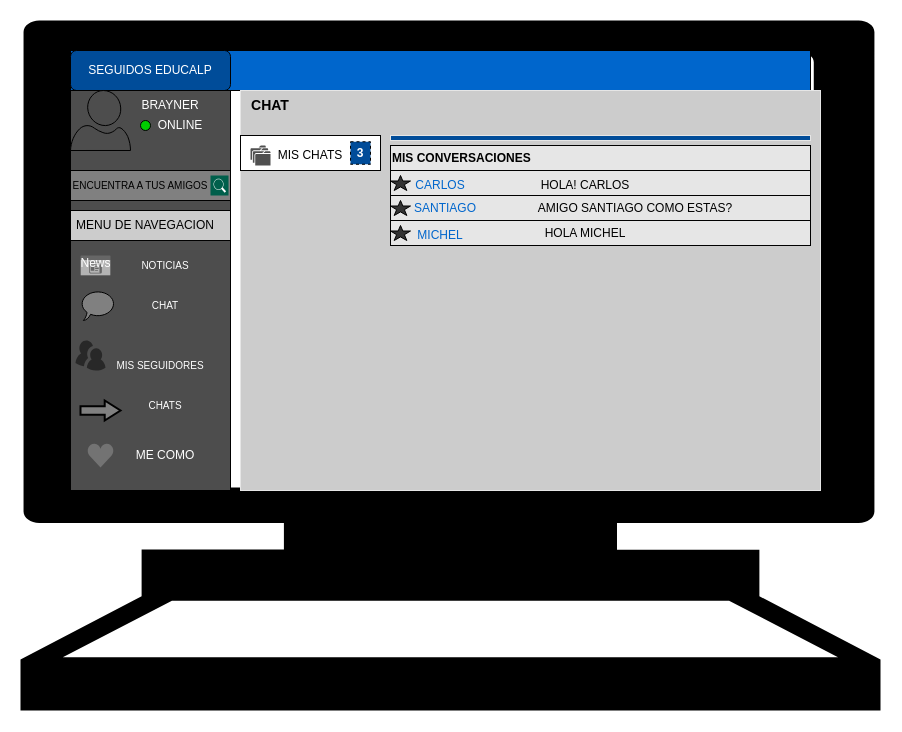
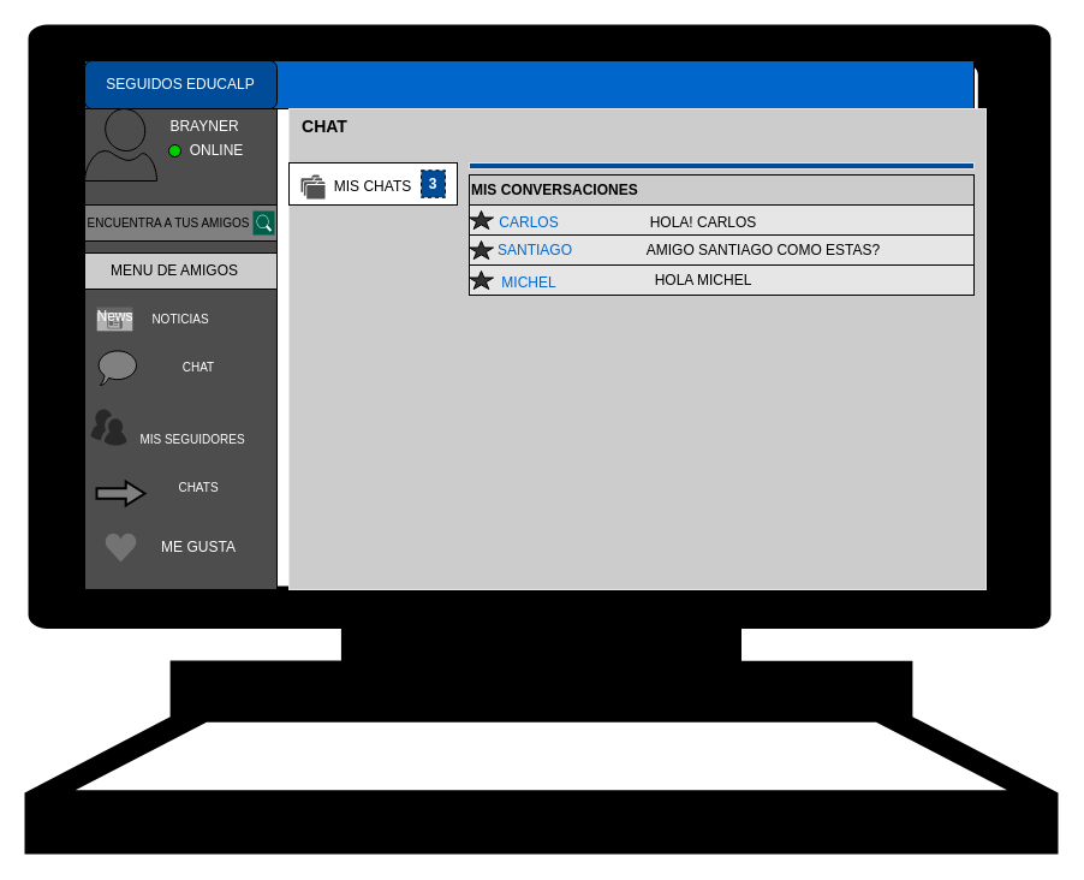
  <mxCell id="0" />
  <mxCell id="1" parent="0" />
  <mxCell id="2" value="" style="shape=mxgraph.signs.tech.computer;html=1;pointerEvents=1;fillColor=#000000;strokeColor=none;verticalLabelPosition=bottom;verticalAlign=top;align=center;" vertex="1" parent="1"><mxGeometry x="20" y="20" width="860" height="690" as="geometry" /></mxCell>
  <mxCell id="3" value="" style="rounded=0;whiteSpace=wrap;html=1;fillColor=#0066CC;" vertex="1" parent="1"><mxGeometry x="70" y="50" width="740" height="40" as="geometry" /></mxCell>
  <mxCell id="4" value="&lt;font color=&quot;#ffffff&quot;&gt;SEGUIDOS EDUCALP&lt;/font&gt;" style="rounded=1;whiteSpace=wrap;html=1;fillColor=#004C99;" vertex="1" parent="1"><mxGeometry x="70" y="50" width="160" height="40" as="geometry" /></mxCell>
  <mxCell id="5" value="" style="rounded=0;whiteSpace=wrap;html=1;fillColor=#4D4D4D;" vertex="1" parent="1"><mxGeometry x="70" y="90" width="160" height="400" as="geometry" /></mxCell>
  <mxCell id="6" value="" style="verticalLabelPosition=bottom;html=1;verticalAlign=top;align=center;strokeColor=rgb(0, 0, 0);fillColor=#4D4D4D;shape=mxgraph.azure.user;fontFamily=Helvetica;fontSize=12;fontColor=rgb(0, 0, 0);" vertex="1" parent="1"><mxGeometry x="70" y="90" width="60" height="60" as="geometry" /></mxCell>
  <mxCell id="7" value="&lt;font color=&quot;#ffffff&quot;&gt;BRAYNER&lt;/font&gt;" style="text;html=1;strokeColor=none;fillColor=none;align=center;verticalAlign=middle;whiteSpace=wrap;rounded=0;" vertex="1" parent="1"><mxGeometry x="140" y="90" width="60" height="30" as="geometry" /></mxCell>
  <mxCell id="8" value="" style="ellipse;whiteSpace=wrap;html=1;aspect=fixed;fillColor=#00CC00;" vertex="1" parent="1"><mxGeometry x="140" y="120" width="10" height="10" as="geometry" /></mxCell>
  <mxCell id="9" value="&lt;font color=&quot;#ffffff&quot;&gt;ONLINE&lt;/font&gt;" style="text;html=1;strokeColor=none;fillColor=none;align=center;verticalAlign=middle;whiteSpace=wrap;rounded=0;" vertex="1" parent="1"><mxGeometry x="150" y="110" width="60" height="30" as="geometry" /></mxCell>
  <mxCell id="10" value="" style="rounded=0;whiteSpace=wrap;html=1;fillColor=#808080;" vertex="1" parent="1"><mxGeometry x="70" y="170" width="160" height="30" as="geometry" /></mxCell>
  <mxCell id="11" value="&lt;font style=&quot;font-size: 10px&quot;&gt;ENCUENTRA A TUS AMIGOS&lt;/font&gt;" style="text;html=1;strokeColor=none;fillColor=none;align=center;verticalAlign=middle;whiteSpace=wrap;rounded=0;" vertex="1" parent="1"><mxGeometry x="30" y="170" width="220" height="30" as="geometry" /></mxCell>
  <mxCell id="12" value="" style="sketch=0;pointerEvents=1;shadow=0;dashed=0;html=1;strokeColor=none;fillColor=#005F4B;labelPosition=center;verticalLabelPosition=bottom;verticalAlign=top;align=center;outlineConnect=0;shape=mxgraph.veeam2.magnifying_glass;fontSize=10;" vertex="1" parent="1"><mxGeometry x="210" y="175" width="18" height="20" as="geometry" /></mxCell>
- <mxCell id="13" value="&lt;font color=&quot;#ffffff&quot;&gt;NOTICIAS&lt;/font&gt;" style="text;html=1;strokeColor=none;fillColor=none;align=center;verticalAlign=middle;whiteSpace=wrap;rounded=0;fontSize=10;" vertex="1" parent="1"><mxGeometry x="135" y="250" width="60" height="30" as="geometry" /></mxCell>
+ <mxCell id="13" value="&lt;font color=&quot;#ffffff&quot;&gt;NOTICIAS&lt;/font&gt;" style="text;html=1;strokeColor=none;fillColor=none;align=center;verticalAlign=middle;whiteSpace=wrap;rounded=0;fontSize=10;" vertex="1" parent="1"><mxGeometry x="120" y="250" width="60" height="30" as="geometry" /></mxCell>
  <mxCell id="14" value="&lt;font color=&quot;#ffffff&quot;&gt;CHAT&lt;/font&gt;" style="text;html=1;strokeColor=none;fillColor=none;align=center;verticalAlign=middle;whiteSpace=wrap;rounded=0;fontSize=10;" vertex="1" parent="1"><mxGeometry x="135" y="290" width="60" height="30" as="geometry" /></mxCell>
  <mxCell id="15" value="&lt;font color=&quot;#ffffff&quot;&gt;MIS SEGUIDORES&lt;/font&gt;" style="text;html=1;strokeColor=none;fillColor=none;align=center;verticalAlign=middle;whiteSpace=wrap;rounded=0;fontSize=10;" vertex="1" parent="1"><mxGeometry x="115" y="350" width="90" height="30" as="geometry" /></mxCell>
  <mxCell id="16" value="&lt;font color=&quot;#ffffff&quot;&gt;CHATS&lt;/font&gt;" style="text;html=1;strokeColor=none;fillColor=none;align=center;verticalAlign=middle;whiteSpace=wrap;rounded=0;fontSize=10;" vertex="1" parent="1"><mxGeometry x="135" y="390" width="60" height="30" as="geometry" /></mxCell>
- <mxCell id="17" value="&lt;font style=&quot;font-size: 12px&quot; color=&quot;#ffffff&quot;&gt;ME COMO&lt;/font&gt;" style="text;html=1;strokeColor=none;fillColor=none;align=center;verticalAlign=middle;whiteSpace=wrap;rounded=0;fontSize=10;" vertex="1" parent="1"><mxGeometry x="130" y="440" width="70" height="30" as="geometry" /></mxCell>
+ <mxCell id="17" value="&lt;font style=&quot;font-size: 12px&quot; color=&quot;#ffffff&quot;&gt;ME GUSTA&lt;/font&gt;" style="text;html=1;strokeColor=none;fillColor=none;align=center;verticalAlign=middle;whiteSpace=wrap;rounded=0;fontSize=10;" vertex="1" parent="1"><mxGeometry x="130" y="440" width="70" height="30" as="geometry" /></mxCell>
  <mxCell id="18" value="" style="whiteSpace=wrap;html=1;shape=mxgraph.basic.oval_callout;fontSize=10;fillColor=#808080;" vertex="1" parent="1"><mxGeometry x="80" y="290" width="35" height="30" as="geometry" /></mxCell>
  <mxCell id="19" value="" style="dashed=0;aspect=fixed;verticalLabelPosition=bottom;verticalAlign=top;align=center;shape=mxgraph.gmdl.heart;strokeColor=none;fillColor=#737373;shadow=0;sketch=0;fontSize=10;" vertex="1" parent="1"><mxGeometry x="86.67" y="443" width="26.67" height="24" as="geometry" /></mxCell>
  <mxCell id="20" value="" style="shape=mxgraph.arrows.arrow_right;html=1;verticalLabelPosition=bottom;verticalAlign=top;strokeWidth=2;strokeColor=#000000;fontSize=10;fillColor=#808080;" vertex="1" parent="1"><mxGeometry x="80" y="400" width="40" height="20" as="geometry" /></mxCell>
  <mxCell id="21" value="" style="verticalLabelPosition=bottom;sketch=0;html=1;fillColor=#282828;strokeColor=none;verticalAlign=top;pointerEvents=1;align=center;shape=mxgraph.cisco_safe.people_places_things_icons.icon9;fontSize=10;" vertex="1" parent="1"><mxGeometry x="75" y="340" width="30" height="30" as="geometry" /></mxCell>
  <mxCell id="22" value="News" style="html=1;strokeColor=none;fillColor=#666666;labelPosition=center;verticalLabelPosition=middle;verticalAlign=top;align=center;fontSize=12;outlineConnect=0;spacingTop=-6;fontColor=#FFFFFF;sketch=0;shape=mxgraph.sitemap.news;" vertex="1" parent="1"><mxGeometry x="80" y="255" width="30" height="20" as="geometry" /></mxCell>
  <mxCell id="23" value="" style="rounded=0;whiteSpace=wrap;html=1;fontSize=12;fillColor=#CCCCCC;" vertex="1" parent="1"><mxGeometry x="70" y="210" width="160" height="30" as="geometry" /></mxCell>
- <mxCell id="24" value="MENU DE NAVEGACION" style="text;html=1;strokeColor=none;fillColor=none;align=center;verticalAlign=middle;whiteSpace=wrap;rounded=0;fontSize=12;" vertex="1" parent="1"><mxGeometry x="75" y="210" width="140" height="30" as="geometry" /></mxCell>
+ <mxCell id="24" value="MENU DE AMIGOS" style="text;html=1;strokeColor=none;fillColor=none;align=center;verticalAlign=middle;whiteSpace=wrap;rounded=0;fontSize=12;" vertex="1" parent="1"><mxGeometry x="75" y="210" width="140" height="30" as="geometry" /></mxCell>
  <mxCell id="25" value="&lt;span style=&quot;color: rgba(0 , 0 , 0 , 0) ; font-family: monospace ; font-size: 0px&quot;&gt;%3CmxGraphModel%3E%3Croot%3E%3CmxCell%20id%3D%220%22%2F%3E%3CmxCell%20id%3D%221%22%20parent%3D%220%22%2F%3E%3CmxCell%20id%3D%222%22%20value%3D%22%22%20style%3D%22verticalLabelPosition%3Dbottom%3BverticalAlign%3Dtop%3Bhtml%3D1%3Bshape%3Dmxgraph.basic.star%3BfillColor%3D%23333333%3B%22%20vertex%3D%221%22%20parent%3D%221%22%3E%3CmxGeometry%20x%3D%22570%22%20y%3D%22195%22%20width%3D%2220%22%20height%3D%2215%22%20as%3D%22geometry%22%2F%3E%3C%2FmxCell%3E%3C%2Froot%3E%3C%2FmxGraphModel%3E&lt;/span&gt;" style="rounded=0;whiteSpace=wrap;html=1;fontSize=12;strokeColor=#E6E6E6;fillColor=#CCCCCC;" vertex="1" parent="1"><mxGeometry x="240" y="90" width="580" height="400" as="geometry" /></mxCell>
  <mxCell id="26" value="" style="rounded=0;whiteSpace=wrap;html=1;fontSize=12;strokeColor=#E6E6E6;fillColor=#004C99;" vertex="1" parent="1"><mxGeometry x="390" y="135" width="420" height="5" as="geometry" /></mxCell>
  <mxCell id="27" value="&lt;span style=&quot;font-size: 14px&quot;&gt;&lt;b&gt;CHAT&lt;/b&gt;&lt;/span&gt;" style="text;html=1;strokeColor=none;fillColor=none;align=center;verticalAlign=middle;whiteSpace=wrap;rounded=0;fontSize=12;" vertex="1" parent="1"><mxGeometry x="200" y="90" width="140" height="30" as="geometry" /></mxCell>
  <mxCell id="28" value="" style="rounded=0;whiteSpace=wrap;html=1;" vertex="1" parent="1"><mxGeometry x="240" y="135" width="140" height="35" as="geometry" /></mxCell>
  <mxCell id="29" value="" style="sketch=0;pointerEvents=1;shadow=0;dashed=0;html=1;strokeColor=none;fillColor=#505050;labelPosition=center;verticalLabelPosition=bottom;verticalAlign=top;outlineConnect=0;align=center;shape=mxgraph.office.concepts.folders;" vertex="1" parent="1"><mxGeometry x="250" y="145" width="20" height="20" as="geometry" /></mxCell>
  <mxCell id="30" value="MIS CHATS" style="text;html=1;strokeColor=none;fillColor=none;align=center;verticalAlign=middle;whiteSpace=wrap;rounded=0;" vertex="1" parent="1"><mxGeometry x="270" y="140" width="80" height="30" as="geometry" /></mxCell>
  <mxCell id="31" value="&lt;b&gt;&lt;font color=&quot;#ffffff&quot;&gt;3&lt;/font&gt;&lt;/b&gt;" style="rounded=0;whiteSpace=wrap;html=1;fillColor=#004C99;dashed=1;" vertex="1" parent="1"><mxGeometry x="350" y="141.25" width="20" height="22.5" as="geometry" /></mxCell>
- <mxCell id="32" value="&lt;b&gt;MIS CONVERSACIONES&lt;/b&gt;" style="rounded=0;whiteSpace=wrap;html=1;fillColor=#E6E6E6;align=left;" vertex="1" parent="1"><mxGeometry x="390" y="145" width="420" height="25" as="geometry" /></mxCell>
+ <mxCell id="32" value="&lt;b&gt;MIS CONVERSACIONES&lt;/b&gt;" style="rounded=0;whiteSpace=wrap;html=1;fillColor=#cccccc;align=left;" vertex="1" parent="1"><mxGeometry x="390" y="145" width="420" height="25" as="geometry" /></mxCell>
  <mxCell id="33" value="" style="rounded=0;whiteSpace=wrap;html=1;fillColor=#E6E6E6;align=left;" vertex="1" parent="1"><mxGeometry x="390" y="170" width="420" height="25" as="geometry" /></mxCell>
  <mxCell id="34" value="" style="rounded=0;whiteSpace=wrap;html=1;fillColor=#E6E6E6;align=left;" vertex="1" parent="1"><mxGeometry x="390" y="195" width="420" height="25" as="geometry" /></mxCell>
  <mxCell id="35" value="" style="rounded=0;whiteSpace=wrap;html=1;fillColor=#E6E6E6;align=left;" vertex="1" parent="1"><mxGeometry x="390" y="220" width="420" height="25" as="geometry" /></mxCell>
  <mxCell id="36" value="" style="verticalLabelPosition=bottom;verticalAlign=top;html=1;shape=mxgraph.basic.star;fillColor=#333333;" vertex="1" parent="1"><mxGeometry x="390" y="175" width="20" height="15" as="geometry" /></mxCell>
  <mxCell id="37" value="" style="verticalLabelPosition=bottom;verticalAlign=top;html=1;shape=mxgraph.basic.star;fillColor=#333333;" vertex="1" parent="1"><mxGeometry x="390" y="200" width="20" height="15" as="geometry" /></mxCell>
  <mxCell id="38" value="" style="verticalLabelPosition=bottom;verticalAlign=top;html=1;shape=mxgraph.basic.star;fillColor=#333333;" vertex="1" parent="1"><mxGeometry x="390" y="225" width="20" height="15" as="geometry" /></mxCell>
  <mxCell id="39" value="&lt;font color=&quot;#0066cc&quot;&gt;CARLOS&lt;/font&gt;" style="text;html=1;strokeColor=none;fillColor=none;align=center;verticalAlign=middle;whiteSpace=wrap;rounded=0;" vertex="1" parent="1"><mxGeometry x="410" y="170" width="60" height="30" as="geometry" /></mxCell>
  <mxCell id="40" value="&lt;font color=&quot;#0066cc&quot;&gt;SANTIAGO&lt;/font&gt;" style="text;html=1;strokeColor=none;fillColor=none;align=center;verticalAlign=middle;whiteSpace=wrap;rounded=0;" vertex="1" parent="1"><mxGeometry x="410" y="192.5" width="70" height="30" as="geometry" /></mxCell>
  <mxCell id="41" value="&lt;font color=&quot;#0066cc&quot;&gt;MICHEL&lt;/font&gt;" style="text;html=1;strokeColor=none;fillColor=none;align=center;verticalAlign=middle;whiteSpace=wrap;rounded=0;" vertex="1" parent="1"><mxGeometry x="410" y="220" width="60" height="30" as="geometry" /></mxCell>
  <mxCell id="42" value="&lt;font color=&quot;#000000&quot;&gt;HOLA! CARLOS&lt;/font&gt;" style="text;html=1;strokeColor=none;fillColor=none;align=center;verticalAlign=middle;whiteSpace=wrap;rounded=0;fontColor=#FFFFFF;" vertex="1" parent="1"><mxGeometry x="530" y="170" width="110" height="30" as="geometry" /></mxCell>
  <mxCell id="43" value="&lt;font color=&quot;#000000&quot;&gt;AMIGO SANTIAGO COMO ESTAS?&lt;/font&gt;" style="text;html=1;strokeColor=none;fillColor=none;align=center;verticalAlign=middle;whiteSpace=wrap;rounded=0;fontColor=#FFFFFF;" vertex="1" parent="1"><mxGeometry x="530" y="192.5" width="210" height="30" as="geometry" /></mxCell>
  <mxCell id="44" value="&lt;font color=&quot;#000000&quot;&gt;HOLA MICHEL&lt;/font&gt;" style="text;html=1;strokeColor=none;fillColor=none;align=center;verticalAlign=middle;whiteSpace=wrap;rounded=0;fontColor=#FFFFFF;" vertex="1" parent="1"><mxGeometry x="510" y="217.5" width="150" height="30" as="geometry" /></mxCell>
